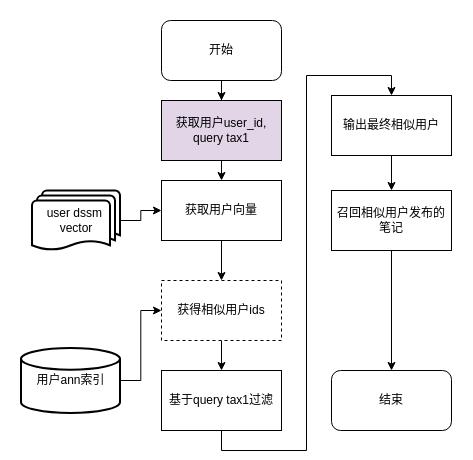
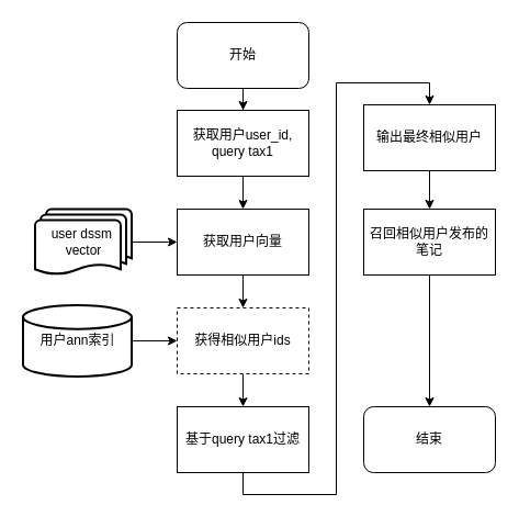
  <mxCell id="0" />
  <mxCell id="1" parent="0" />
  <mxCell id="2" style="edgeStyle=orthogonalEdgeStyle;rounded=0;orthogonalLoop=1;jettySize=auto;html=1;exitX=0.5;exitY=1;exitDx=0;exitDy=0;" edge="1" parent="1" source="3" target="5"><mxGeometry relative="1" as="geometry" /></mxCell>
  <mxCell id="3" value="开始" style="rounded=1;whiteSpace=wrap;html=1;" vertex="1" parent="1"><mxGeometry x="161" y="20" width="120" height="60" as="geometry" /></mxCell>
  <mxCell id="4" style="edgeStyle=orthogonalEdgeStyle;rounded=0;orthogonalLoop=1;jettySize=auto;html=1;exitX=0.5;exitY=1;exitDx=0;exitDy=0;entryX=0.5;entryY=0;entryDx=0;entryDy=0;" edge="1" parent="1" source="5" target="7"><mxGeometry relative="1" as="geometry" /></mxCell>
- <mxCell id="5" value="获取用户user_id, query tax1" style="rounded=0;whiteSpace=wrap;html=1;fillColor=#e1d5e7;" vertex="1" parent="1"><mxGeometry x="161" y="100" width="120" height="60" as="geometry" /></mxCell>
+ <mxCell id="5" value="获取用户user_id, query tax1" style="rounded=0;whiteSpace=wrap;html=1;" vertex="1" parent="1"><mxGeometry x="161" y="100" width="120" height="60" as="geometry" /></mxCell>
  <mxCell id="6" style="edgeStyle=orthogonalEdgeStyle;rounded=0;orthogonalLoop=1;jettySize=auto;html=1;exitX=0.5;exitY=1;exitDx=0;exitDy=0;entryX=0.5;entryY=0;entryDx=0;entryDy=0;" edge="1" parent="1" source="7" target="11"><mxGeometry relative="1" as="geometry" /></mxCell>
- <mxCell id="7" value="获取用户向量" style="rounded=0;whiteSpace=wrap;html=1;" vertex="1" parent="1"><mxGeometry x="161" y="180" width="120" height="60" as="geometry" /></mxCell>
+ <mxCell id="7" value="获取用户向量" style="rounded=0;whiteSpace=wrap;html=1;" vertex="1" parent="1"><mxGeometry x="161" y="190" width="120" height="60" as="geometry" /></mxCell>
  <mxCell id="8" style="edgeStyle=orthogonalEdgeStyle;rounded=0;orthogonalLoop=1;jettySize=auto;html=1;entryX=0;entryY=0.5;entryDx=0;entryDy=0;" edge="1" parent="1" source="9" target="7"><mxGeometry relative="1" as="geometry" /></mxCell>
  <mxCell id="9" value="user dssm&amp;nbsp;&lt;br&gt;vector" style="strokeWidth=2;html=1;shape=mxgraph.flowchart.multi-document;whiteSpace=wrap;" vertex="1" parent="1"><mxGeometry x="31.5" y="190" width="88" height="60" as="geometry" /></mxCell>
  <mxCell id="10" style="edgeStyle=orthogonalEdgeStyle;rounded=0;orthogonalLoop=1;jettySize=auto;html=1;exitX=0.5;exitY=1;exitDx=0;exitDy=0;entryX=0.5;entryY=0;entryDx=0;entryDy=0;" edge="1" parent="1" source="11" target="15"><mxGeometry relative="1" as="geometry" /></mxCell>
  <mxCell id="11" value="获得相似用户ids" style="rounded=0;whiteSpace=wrap;html=1;dashed=1;" vertex="1" parent="1"><mxGeometry x="161" y="280" width="120" height="60" as="geometry" /></mxCell>
  <mxCell id="12" style="edgeStyle=orthogonalEdgeStyle;rounded=0;orthogonalLoop=1;jettySize=auto;html=1;entryX=0;entryY=0.5;entryDx=0;entryDy=0;" edge="1" parent="1" source="13" target="11"><mxGeometry relative="1" as="geometry" /></mxCell>
- <mxCell id="13" value="用户ann索引" style="strokeWidth=2;html=1;shape=mxgraph.flowchart.database;whiteSpace=wrap;" vertex="1" parent="1"><mxGeometry x="20.5" y="347.5" width="99" height="65" as="geometry" /></mxCell>
+ <mxCell id="13" value="用户ann索引" style="strokeWidth=2;html=1;shape=mxgraph.flowchart.database;whiteSpace=wrap;" vertex="1" parent="1"><mxGeometry x="20.5" y="277.5" width="99" height="65" as="geometry" /></mxCell>
  <mxCell id="14" style="edgeStyle=orthogonalEdgeStyle;rounded=0;orthogonalLoop=1;jettySize=auto;html=1;exitX=0.5;exitY=1;exitDx=0;exitDy=0;entryX=0.5;entryY=0;entryDx=0;entryDy=0;" edge="1" parent="1" source="15" target="17"><mxGeometry relative="1" as="geometry" /></mxCell>
  <mxCell id="15" value="基于query tax1过滤" style="rounded=0;whiteSpace=wrap;html=1;" vertex="1" parent="1"><mxGeometry x="161" y="370" width="120" height="60" as="geometry" /></mxCell>
  <mxCell id="16" style="edgeStyle=orthogonalEdgeStyle;rounded=0;orthogonalLoop=1;jettySize=auto;html=1;exitX=0.5;exitY=1;exitDx=0;exitDy=0;entryX=0.5;entryY=0;entryDx=0;entryDy=0;" edge="1" parent="1" source="17" target="19"><mxGeometry relative="1" as="geometry" /></mxCell>
  <mxCell id="17" value="输出最终相似用户" style="rounded=0;whiteSpace=wrap;html=1;" vertex="1" parent="1"><mxGeometry x="331" y="95" width="120" height="60" as="geometry" /></mxCell>
  <mxCell id="18" style="edgeStyle=orthogonalEdgeStyle;rounded=0;orthogonalLoop=1;jettySize=auto;html=1;entryX=0.5;entryY=0;entryDx=0;entryDy=0;" edge="1" parent="1" source="19" target="20"><mxGeometry relative="1" as="geometry" /></mxCell>
  <mxCell id="19" value="召回相似用户发布的笔记" style="rounded=0;whiteSpace=wrap;html=1;" vertex="1" parent="1"><mxGeometry x="331" y="190" width="120" height="60" as="geometry" /></mxCell>
  <mxCell id="20" value="结束" style="rounded=1;whiteSpace=wrap;html=1;" vertex="1" parent="1"><mxGeometry x="331" y="370" width="120" height="60" as="geometry" /></mxCell>
